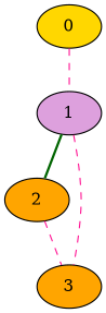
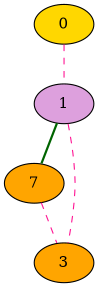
  graph {
    node [fillcolor=orange style=filled]
    edge [color=deeppink style=dashed]
    1 [fillcolor=plum]
    0 [fillcolor=gold]
-   2
+   2 [label=7]
    3
    1 -- 2 [color=darkgreen style=bold]
    1 -- 3
    0 -- 1
    2 -- 3
  }
